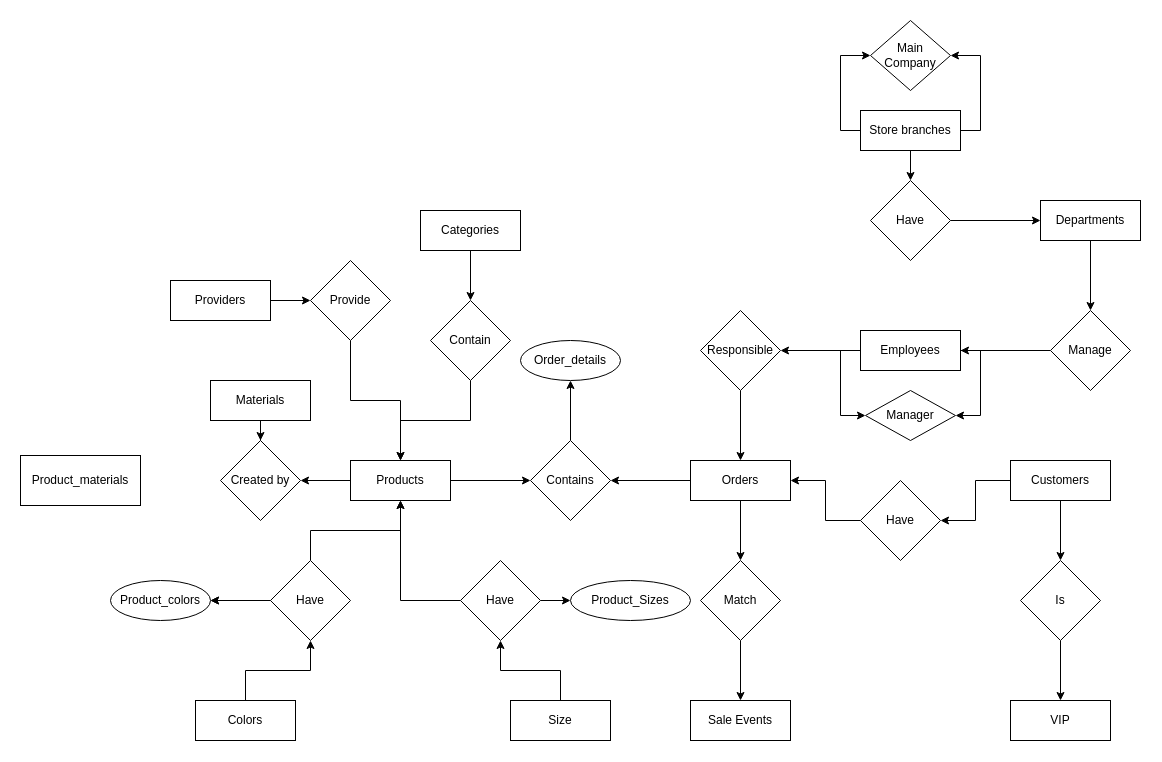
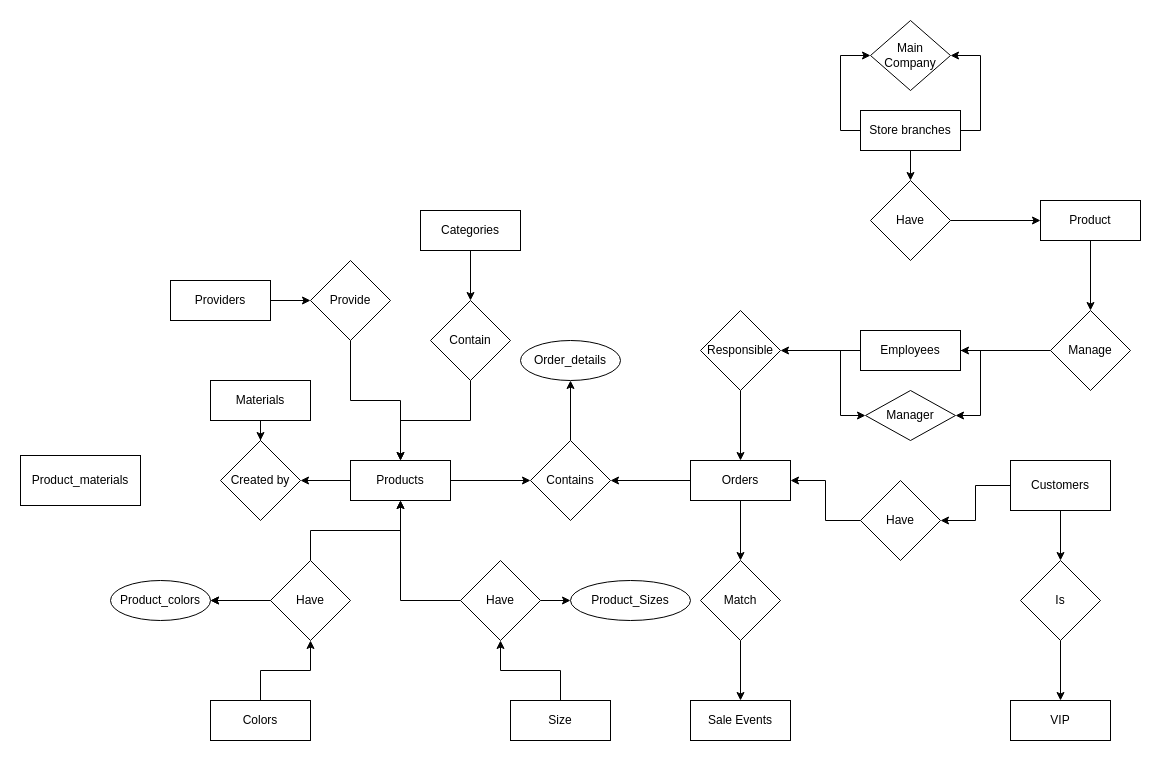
  <mxCell id="0" />
  <mxCell id="1" parent="0" />
  <mxCell id="2" value="" style="edgeStyle=orthogonalEdgeStyle;rounded=0;orthogonalLoop=1;jettySize=auto;html=1;" edge="1" parent="1" source="4" target="34"><mxGeometry relative="1" as="geometry" /></mxCell>
  <mxCell id="3" style="edgeStyle=orthogonalEdgeStyle;rounded=0;orthogonalLoop=1;jettySize=auto;html=1;" edge="1" parent="1" source="4" target="41"><mxGeometry relative="1" as="geometry"><Array as="points" /></mxGeometry></mxCell>
  <mxCell id="4" value="Products" style="whiteSpace=wrap;html=1;align=center;" vertex="1" parent="1"><mxGeometry x="350" y="460" width="100" height="40" as="geometry" /></mxCell>
  <mxCell id="5" value="" style="edgeStyle=orthogonalEdgeStyle;rounded=0;orthogonalLoop=1;jettySize=auto;html=1;" edge="1" parent="1" source="6" target="32"><mxGeometry relative="1" as="geometry" /></mxCell>
  <mxCell id="6" value="Categories" style="whiteSpace=wrap;html=1;align=center;" vertex="1" parent="1"><mxGeometry x="420" y="210" width="100" height="40" as="geometry" /></mxCell>
  <mxCell id="7" value="" style="edgeStyle=orthogonalEdgeStyle;rounded=0;orthogonalLoop=1;jettySize=auto;html=1;" edge="1" parent="1" source="9" target="41"><mxGeometry relative="1" as="geometry" /></mxCell>
  <mxCell id="8" value="" style="edgeStyle=orthogonalEdgeStyle;rounded=0;orthogonalLoop=1;jettySize=auto;html=1;" edge="1" parent="1" source="9" target="59"><mxGeometry relative="1" as="geometry" /></mxCell>
  <mxCell id="9" value="Orders" style="whiteSpace=wrap;html=1;align=center;" vertex="1" parent="1"><mxGeometry x="690" y="460" width="100" height="40" as="geometry" /></mxCell>
  <mxCell id="10" value="" style="edgeStyle=orthogonalEdgeStyle;rounded=0;orthogonalLoop=1;jettySize=auto;html=1;" edge="1" parent="1" source="13" target="37"><mxGeometry relative="1" as="geometry" /></mxCell>
  <mxCell id="11" style="edgeStyle=orthogonalEdgeStyle;rounded=0;orthogonalLoop=1;jettySize=auto;html=1;exitX=1;exitY=0.5;exitDx=0;exitDy=0;entryX=1;entryY=0.5;entryDx=0;entryDy=0;" edge="1" parent="1" source="13" target="33"><mxGeometry relative="1" as="geometry" /></mxCell>
  <mxCell id="12" style="edgeStyle=orthogonalEdgeStyle;rounded=0;orthogonalLoop=1;jettySize=auto;html=1;exitX=0;exitY=0.5;exitDx=0;exitDy=0;entryX=0;entryY=0.5;entryDx=0;entryDy=0;" edge="1" parent="1" source="13" target="33"><mxGeometry relative="1" as="geometry" /></mxCell>
  <mxCell id="13" value="Store branches" style="whiteSpace=wrap;html=1;align=center;" vertex="1" parent="1"><mxGeometry x="860" y="110" width="100" height="40" as="geometry" /></mxCell>
  <mxCell id="14" value="" style="edgeStyle=orthogonalEdgeStyle;rounded=0;orthogonalLoop=1;jettySize=auto;html=1;" edge="1" parent="1" source="16" target="44"><mxGeometry relative="1" as="geometry" /></mxCell>
  <mxCell id="15" value="" style="edgeStyle=orthogonalEdgeStyle;rounded=0;orthogonalLoop=1;jettySize=auto;html=1;" edge="1" parent="1" source="16" target="56"><mxGeometry relative="1" as="geometry" /></mxCell>
- <mxCell id="16" value="Customers" style="whiteSpace=wrap;html=1;align=center;" vertex="1" parent="1"><mxGeometry x="1010" y="460" width="100" height="40" as="geometry" /></mxCell>
+ <mxCell id="16" value="Customers" style="whiteSpace=wrap;html=1;align=center;" vertex="1" parent="1"><mxGeometry x="1010" y="460" width="100" height="50" as="geometry" /></mxCell>
  <mxCell id="17" value="" style="edgeStyle=orthogonalEdgeStyle;rounded=0;orthogonalLoop=1;jettySize=auto;html=1;" edge="1" parent="1" source="18" target="52"><mxGeometry relative="1" as="geometry" /></mxCell>
  <mxCell id="18" value="Size" style="whiteSpace=wrap;html=1;align=center;" vertex="1" parent="1"><mxGeometry x="510" y="700" width="100" height="40" as="geometry" /></mxCell>
  <mxCell id="19" value="" style="edgeStyle=orthogonalEdgeStyle;rounded=0;orthogonalLoop=1;jettySize=auto;html=1;" edge="1" parent="1" source="20" target="48"><mxGeometry relative="1" as="geometry" /></mxCell>
- <mxCell id="20" value="Colors" style="whiteSpace=wrap;html=1;align=center;" vertex="1" parent="1"><mxGeometry x="195" y="700" width="100" height="40" as="geometry" /></mxCell>
+ <mxCell id="20" value="Colors" style="whiteSpace=wrap;html=1;align=center;" vertex="1" parent="1"><mxGeometry x="210" y="700" width="100" height="40" as="geometry" /></mxCell>
  <mxCell id="21" value="" style="edgeStyle=orthogonalEdgeStyle;rounded=0;orthogonalLoop=1;jettySize=auto;html=1;" edge="1" parent="1" source="24" target="39"><mxGeometry relative="1" as="geometry" /></mxCell>
  <mxCell id="22" style="edgeStyle=orthogonalEdgeStyle;rounded=0;orthogonalLoop=1;jettySize=auto;html=1;exitX=1;exitY=0.5;exitDx=0;exitDy=0;entryX=1;entryY=0.5;entryDx=0;entryDy=0;" edge="1" parent="1" source="24" target="64"><mxGeometry relative="1" as="geometry" /></mxCell>
  <mxCell id="23" style="edgeStyle=orthogonalEdgeStyle;rounded=0;orthogonalLoop=1;jettySize=auto;html=1;exitX=0;exitY=0.5;exitDx=0;exitDy=0;entryX=0;entryY=0.5;entryDx=0;entryDy=0;" edge="1" parent="1" source="24" target="64"><mxGeometry relative="1" as="geometry" /></mxCell>
  <mxCell id="24" value="Employees" style="whiteSpace=wrap;html=1;align=center;" vertex="1" parent="1"><mxGeometry x="860" y="330" width="100" height="40" as="geometry" /></mxCell>
  <mxCell id="25" value="" style="edgeStyle=orthogonalEdgeStyle;rounded=0;orthogonalLoop=1;jettySize=auto;html=1;" edge="1" parent="1" source="26" target="30"><mxGeometry relative="1" as="geometry" /></mxCell>
  <mxCell id="26" value="Providers" style="whiteSpace=wrap;html=1;align=center;" vertex="1" parent="1"><mxGeometry x="170" y="280" width="100" height="40" as="geometry" /></mxCell>
  <mxCell id="27" style="edgeStyle=orthogonalEdgeStyle;rounded=0;orthogonalLoop=1;jettySize=auto;html=1;" edge="1" parent="1" source="28" target="34"><mxGeometry relative="1" as="geometry" /></mxCell>
  <mxCell id="28" value="Materials" style="whiteSpace=wrap;html=1;align=center;" vertex="1" parent="1"><mxGeometry x="210" y="380" width="100" height="40" as="geometry" /></mxCell>
  <mxCell id="29" style="edgeStyle=orthogonalEdgeStyle;rounded=0;orthogonalLoop=1;jettySize=auto;html=1;" edge="1" parent="1" source="30" target="4"><mxGeometry relative="1" as="geometry" /></mxCell>
  <mxCell id="30" value="Provide" style="rhombus;whiteSpace=wrap;html=1;" vertex="1" parent="1"><mxGeometry y="260" width="80" height="80" as="geometry" x="310" /></mxCell>
  <mxCell id="31" style="edgeStyle=orthogonalEdgeStyle;rounded=0;orthogonalLoop=1;jettySize=auto;html=1;" edge="1" parent="1" source="32" target="4"><mxGeometry relative="1" as="geometry" /></mxCell>
  <mxCell id="32" value="Contain" style="rhombus;whiteSpace=wrap;html=1;" vertex="1" parent="1"><mxGeometry x="430" y="300" width="80" height="80" as="geometry" /></mxCell>
  <mxCell id="33" value="Main Company" style="rhombus;whiteSpace=wrap;html=1;" vertex="1" parent="1"><mxGeometry x="870" y="20" width="80" height="70" as="geometry" /></mxCell>
  <mxCell id="34" value="Created by" style="rhombus;whiteSpace=wrap;html=1;" vertex="1" parent="1"><mxGeometry x="220" y="440" width="80" height="80" as="geometry" /></mxCell>
  <mxCell id="35" value="Product_materials" style="whiteSpace=wrap;html=1;align=center;rounded=0;" vertex="1" parent="1"><mxGeometry x="20" y="455" width="120" height="50" as="geometry" /></mxCell>
  <mxCell id="36" style="edgeStyle=orthogonalEdgeStyle;rounded=0;orthogonalLoop=1;jettySize=auto;html=1;" edge="1" parent="1" source="37" target="61"><mxGeometry relative="1" as="geometry" /></mxCell>
  <mxCell id="37" value="Have" style="rhombus;whiteSpace=wrap;html=1;" vertex="1" parent="1"><mxGeometry x="870" y="180" width="80" height="80" as="geometry" /></mxCell>
  <mxCell id="38" style="edgeStyle=orthogonalEdgeStyle;rounded=0;orthogonalLoop=1;jettySize=auto;html=1;" edge="1" parent="1" source="39" target="9"><mxGeometry relative="1" as="geometry" /></mxCell>
  <mxCell id="39" value="Responsible" style="rhombus;whiteSpace=wrap;html=1;" vertex="1" parent="1"><mxGeometry x="700" y="310" width="80" height="80" as="geometry" /></mxCell>
  <mxCell id="40" style="edgeStyle=orthogonalEdgeStyle;rounded=0;orthogonalLoop=1;jettySize=auto;html=1;" edge="1" parent="1" source="41" target="42"><mxGeometry relative="1" as="geometry" /></mxCell>
  <mxCell id="41" value="Contains" style="rhombus;whiteSpace=wrap;html=1;" vertex="1" parent="1"><mxGeometry x="530" y="440" width="80" height="80" as="geometry" /></mxCell>
  <mxCell id="42" value="Order_details" style="ellipse;whiteSpace=wrap;html=1;align=center;" vertex="1" parent="1"><mxGeometry x="520" y="340" width="100" height="40" as="geometry" /></mxCell>
  <mxCell id="43" style="edgeStyle=orthogonalEdgeStyle;rounded=0;orthogonalLoop=1;jettySize=auto;html=1;" edge="1" parent="1" source="44" target="9"><mxGeometry relative="1" as="geometry" /></mxCell>
  <mxCell id="44" value="Have" style="rhombus;whiteSpace=wrap;html=1;" vertex="1" parent="1"><mxGeometry x="860" y="480" width="80" height="80" as="geometry" /></mxCell>
  <mxCell id="45" style="edgeStyle=orthogonalEdgeStyle;rounded=0;orthogonalLoop=1;jettySize=auto;html=1;" edge="1" parent="1" source="48" target="4"><mxGeometry relative="1" as="geometry" /></mxCell>
  <mxCell id="46" value="" style="edgeStyle=orthogonalEdgeStyle;rounded=0;orthogonalLoop=1;jettySize=auto;html=1;" edge="1" parent="1" source="48" target="49"><mxGeometry relative="1" as="geometry" /></mxCell>
  <mxCell id="47" value="" style="edgeStyle=orthogonalEdgeStyle;rounded=0;orthogonalLoop=1;jettySize=auto;html=1;" edge="1" parent="1" source="48" target="49"><mxGeometry relative="1" as="geometry" /></mxCell>
  <mxCell id="48" value="Have" style="rhombus;whiteSpace=wrap;html=1;" vertex="1" parent="1"><mxGeometry x="270" y="560" width="80" height="80" as="geometry" /></mxCell>
  <mxCell id="49" value="Product_colors" style="ellipse;whiteSpace=wrap;html=1;align=center;" vertex="1" parent="1"><mxGeometry x="110" y="580" width="100" height="40" as="geometry" /></mxCell>
  <mxCell id="50" style="edgeStyle=orthogonalEdgeStyle;rounded=0;orthogonalLoop=1;jettySize=auto;html=1;" edge="1" parent="1" source="52" target="4"><mxGeometry relative="1" as="geometry" /></mxCell>
  <mxCell id="51" value="" style="edgeStyle=orthogonalEdgeStyle;rounded=0;orthogonalLoop=1;jettySize=auto;html=1;" edge="1" parent="1" source="52" target="53"><mxGeometry relative="1" as="geometry" /></mxCell>
  <mxCell id="52" value="Have" style="rhombus;whiteSpace=wrap;html=1;" vertex="1" parent="1"><mxGeometry x="460" y="560" width="80" height="80" as="geometry" /></mxCell>
  <mxCell id="53" value="Product_Sizes" style="ellipse;whiteSpace=wrap;html=1;align=center;" vertex="1" parent="1"><mxGeometry x="570" y="580" width="120" height="40" as="geometry" /></mxCell>
  <mxCell id="54" value="VIP" style="whiteSpace=wrap;html=1;align=center;" vertex="1" parent="1"><mxGeometry x="1010" y="700" width="100" height="40" as="geometry" /></mxCell>
  <mxCell id="55" value="" style="edgeStyle=orthogonalEdgeStyle;rounded=0;orthogonalLoop=1;jettySize=auto;html=1;" edge="1" parent="1" source="56" target="54"><mxGeometry relative="1" as="geometry" /></mxCell>
  <mxCell id="56" value="Is" style="rhombus;whiteSpace=wrap;html=1;" vertex="1" parent="1"><mxGeometry x="1020" y="560" width="80" height="80" as="geometry" /></mxCell>
  <mxCell id="57" value="Sale Events" style="whiteSpace=wrap;html=1;align=center;" vertex="1" parent="1"><mxGeometry x="690" y="700" width="100" height="40" as="geometry" /></mxCell>
  <mxCell id="58" value="" style="edgeStyle=orthogonalEdgeStyle;rounded=0;orthogonalLoop=1;jettySize=auto;html=1;" edge="1" parent="1" source="59" target="57"><mxGeometry relative="1" as="geometry" /></mxCell>
  <mxCell id="59" value="Match" style="rhombus;whiteSpace=wrap;html=1;" vertex="1" parent="1"><mxGeometry x="700" y="560" width="80" height="80" as="geometry" /></mxCell>
  <mxCell id="60" value="" style="edgeStyle=orthogonalEdgeStyle;rounded=0;orthogonalLoop=1;jettySize=auto;html=1;" edge="1" parent="1" source="61" target="63"><mxGeometry relative="1" as="geometry" /></mxCell>
- <mxCell id="61" value="Departments" style="whiteSpace=wrap;html=1;align=center;" vertex="1" parent="1"><mxGeometry x="1040" y="200" width="100" height="40" as="geometry" /></mxCell>
+ <mxCell id="61" value="Product" style="whiteSpace=wrap;html=1;align=center;" vertex="1" parent="1"><mxGeometry x="1040" y="200" width="100" height="40" as="geometry" /></mxCell>
  <mxCell id="62" style="edgeStyle=orthogonalEdgeStyle;rounded=0;orthogonalLoop=1;jettySize=auto;html=1;" edge="1" parent="1" source="63" target="24"><mxGeometry relative="1" as="geometry" /></mxCell>
  <mxCell id="63" value="Manage" style="rhombus;whiteSpace=wrap;html=1;" vertex="1" parent="1"><mxGeometry x="1050" y="310" width="80" height="80" as="geometry" /></mxCell>
  <mxCell id="64" value="Manager" style="shape=rhombus;perimeter=rhombusPerimeter;whiteSpace=wrap;html=1;align=center;" vertex="1" parent="1"><mxGeometry x="865" y="390" width="90" height="50" as="geometry" /></mxCell>
